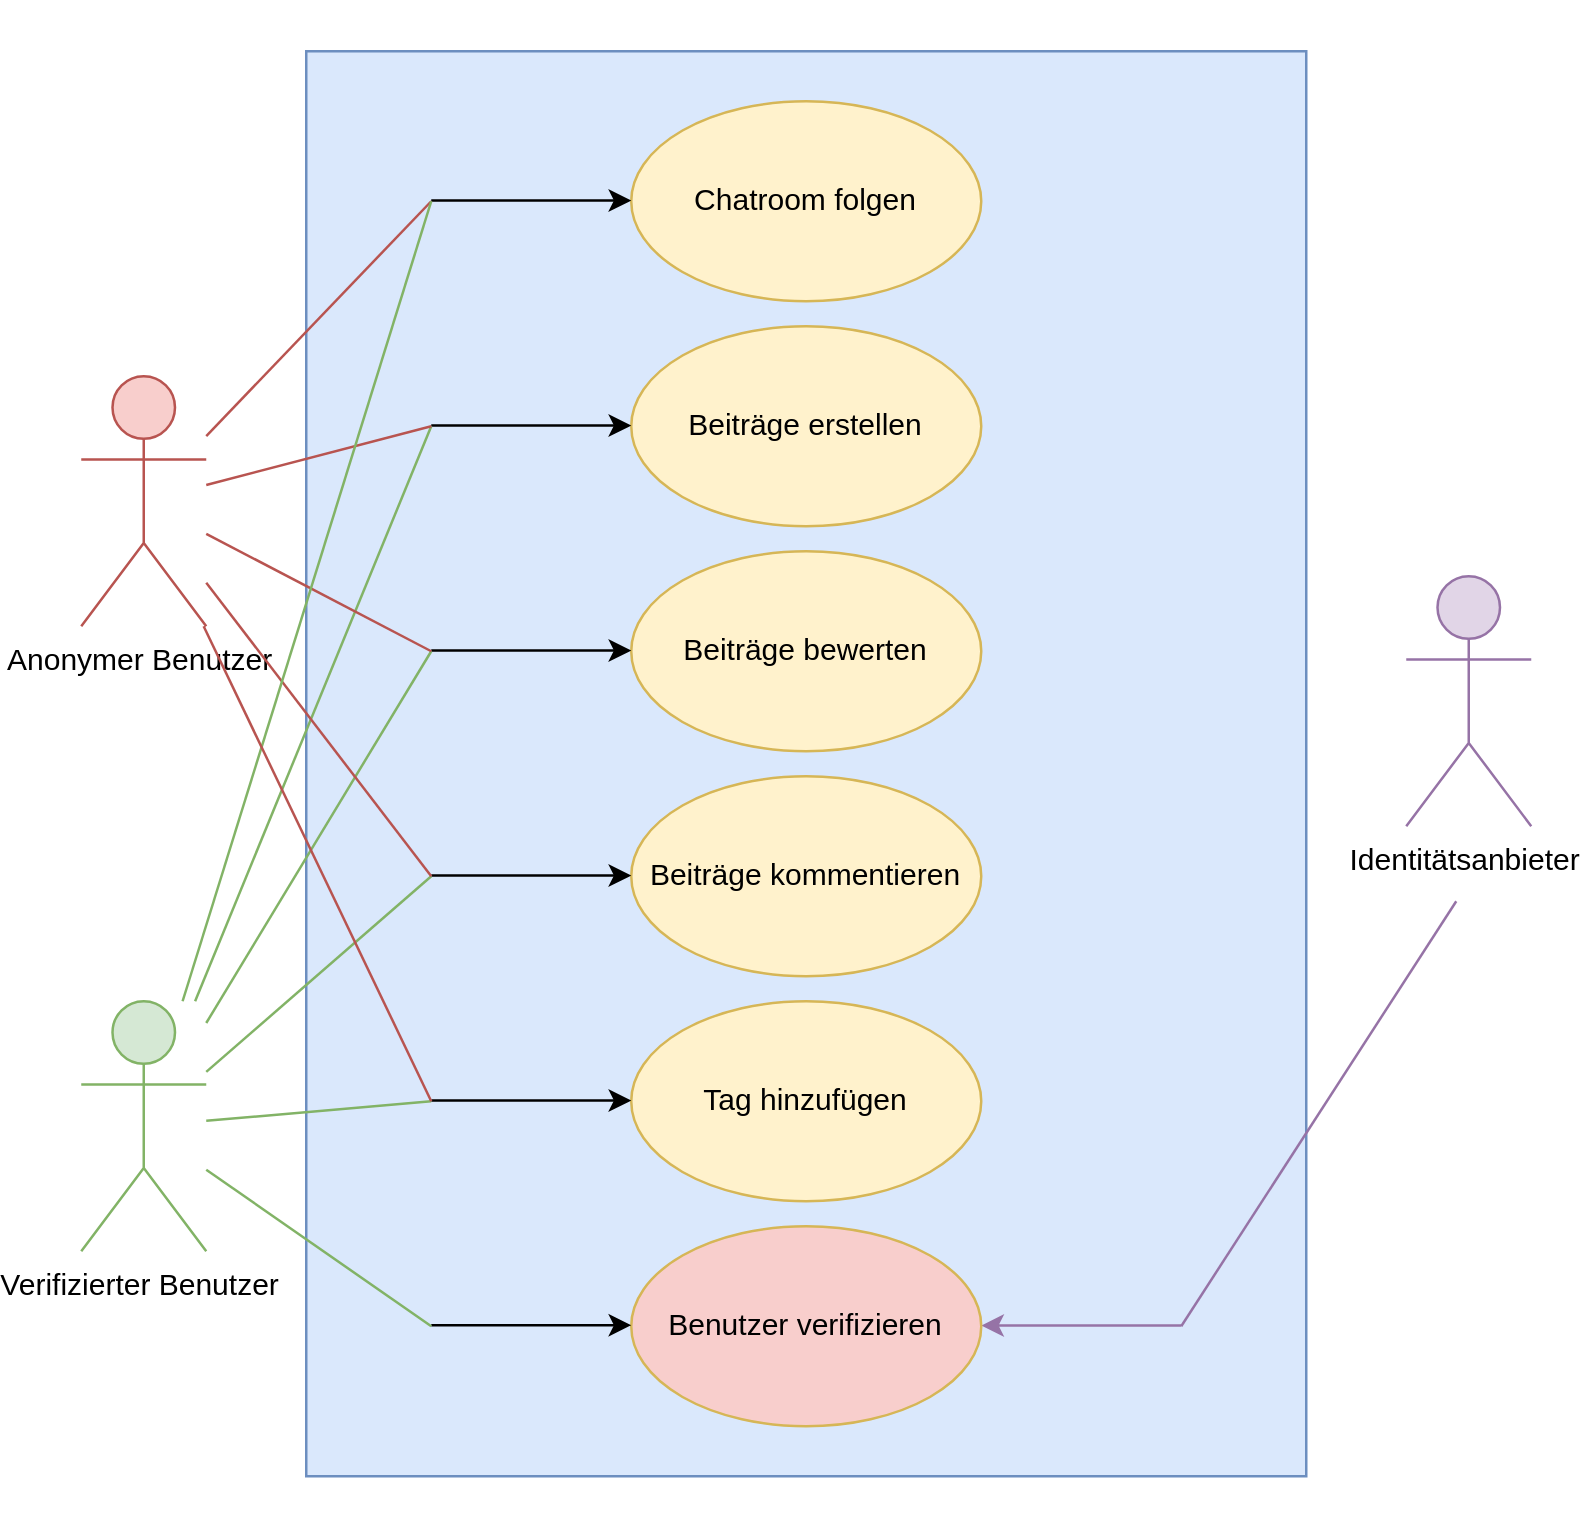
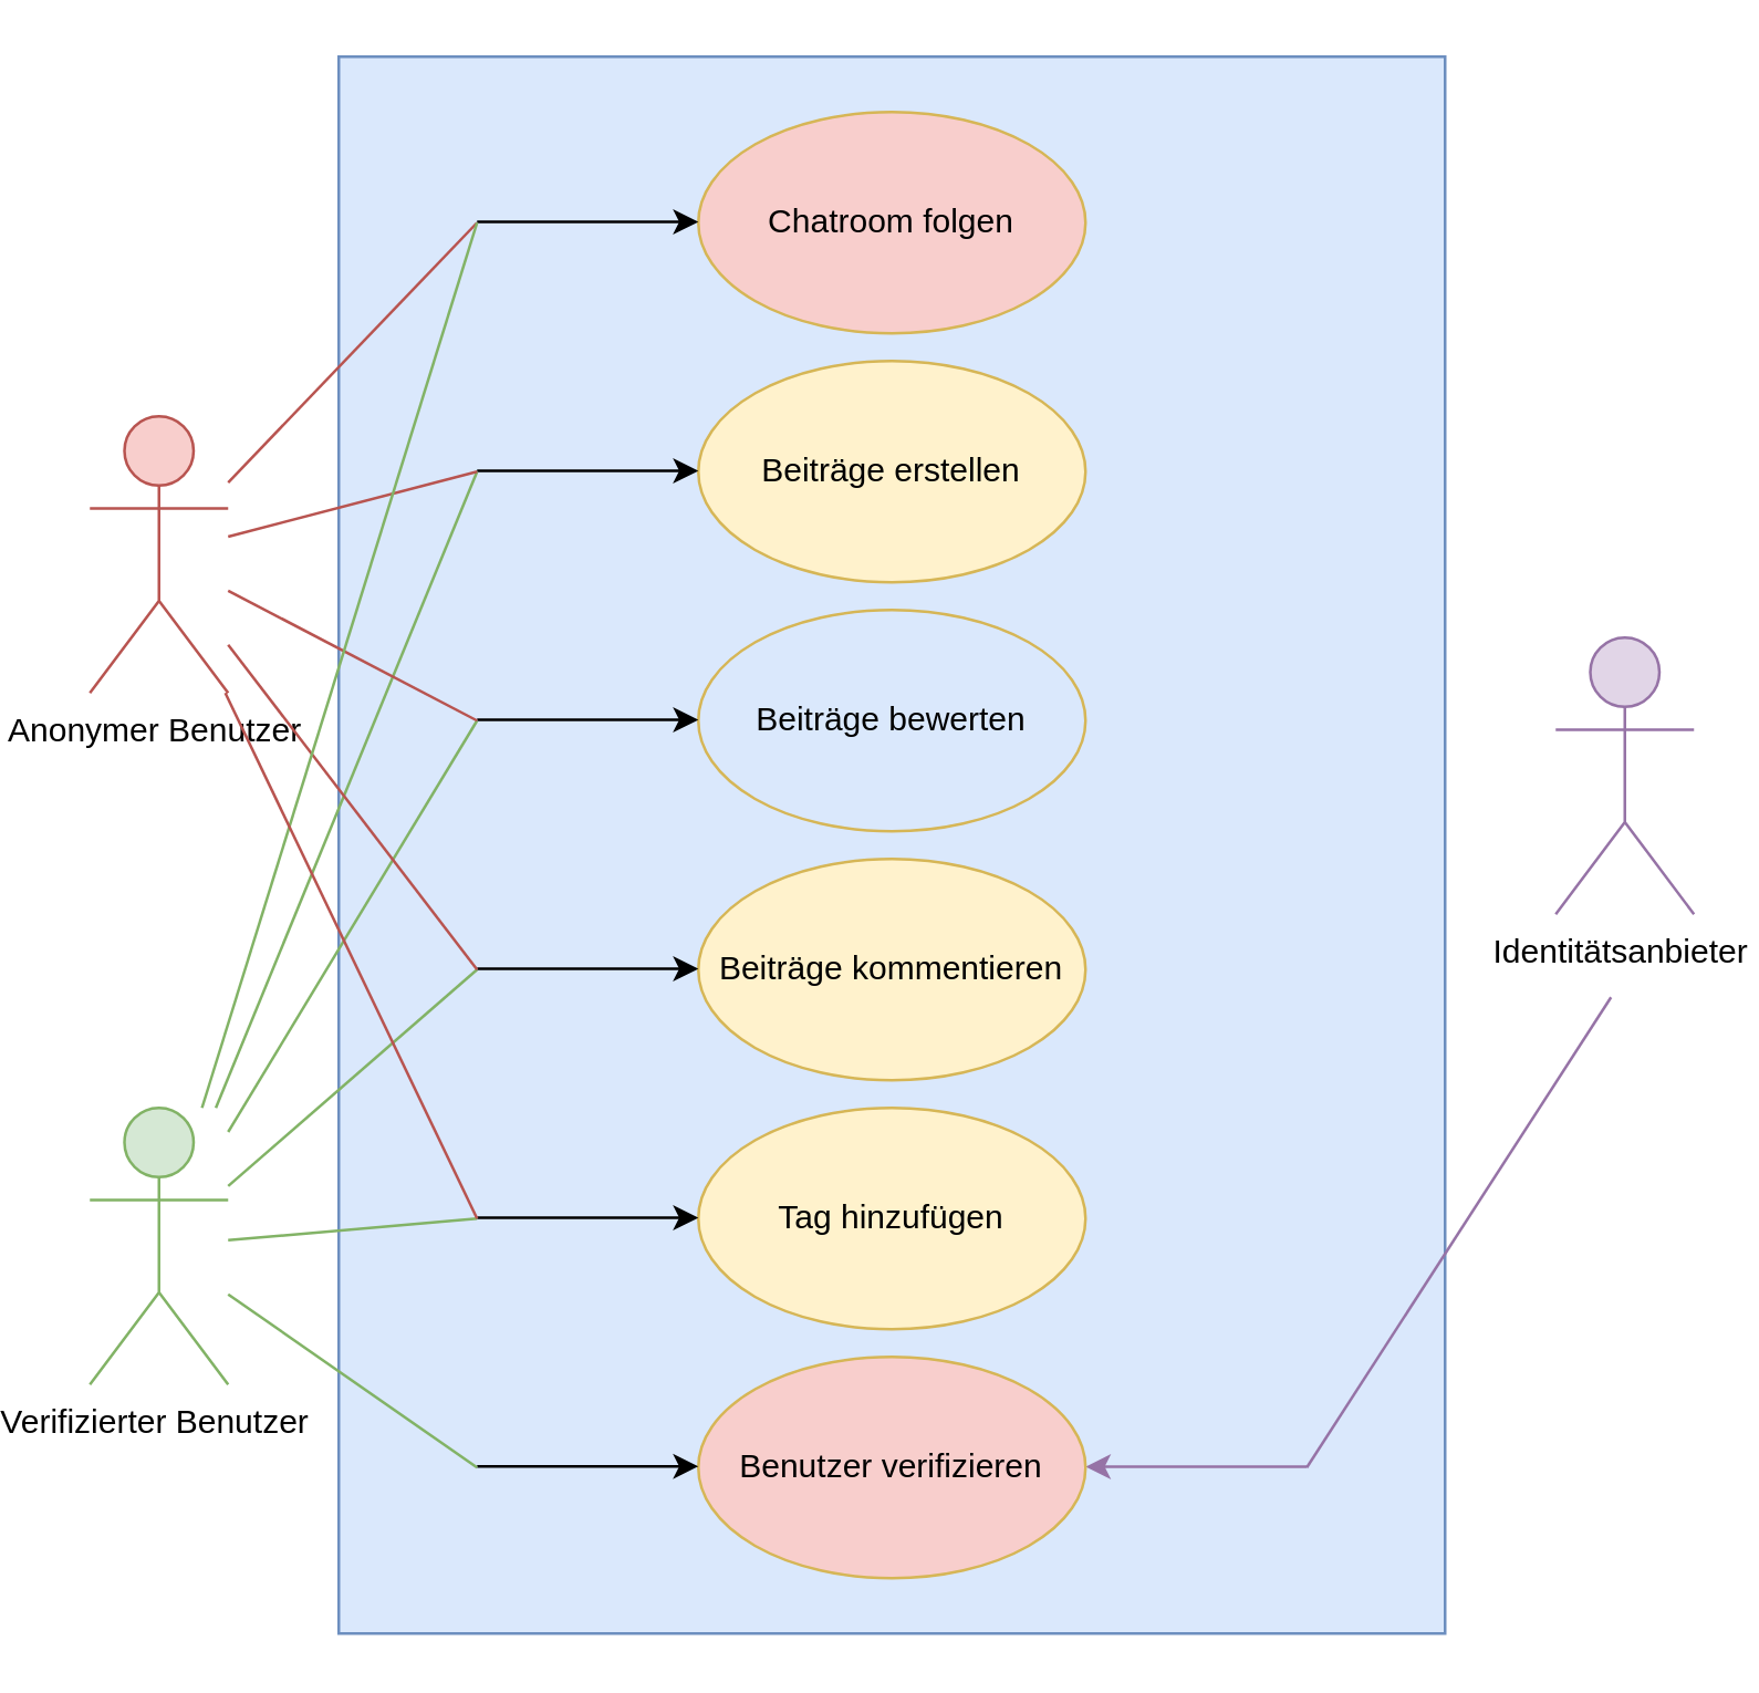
  <mxCell id="0" />
  <mxCell id="1" parent="0" />
  <mxCell id="2" value="" style="rounded=0;whiteSpace=wrap;html=1;fillColor=#dae8fc;strokeColor=#6c8ebf;" parent="1" vertex="1"><mxGeometry x="110" y="20" width="400" height="570" as="geometry" /></mxCell>
  <mxCell id="3" value="Beiträge erstellen" style="ellipse;whiteSpace=wrap;html=1;fillColor=#fff2cc;strokeColor=#d6b656;" parent="1" vertex="1"><mxGeometry x="240" y="130" width="140" height="80" as="geometry" /></mxCell>
- <mxCell id="4" value="Beiträge bewerten" style="ellipse;whiteSpace=wrap;html=1;fillColor=#fff2cc;strokeColor=#d6b656;" parent="1" vertex="1"><mxGeometry x="240" y="220" width="140" height="80" as="geometry" /></mxCell>
+ <mxCell id="4" value="Beiträge bewerten" style="ellipse;whiteSpace=wrap;html=1;fillColor=#dae8fc;strokeColor=#d6b656;" parent="1" vertex="1"><mxGeometry x="240" y="220" width="140" height="80" as="geometry" /></mxCell>
  <mxCell id="5" value="Beiträge kommentieren" style="ellipse;whiteSpace=wrap;html=1;fillColor=#fff2cc;strokeColor=#d6b656;" parent="1" vertex="1"><mxGeometry x="240" y="310" width="140" height="80" as="geometry" /></mxCell>
  <mxCell id="6" value="Tag hinzufügen" style="ellipse;whiteSpace=wrap;html=1;fillColor=#fff2cc;strokeColor=#d6b656;" parent="1" vertex="1"><mxGeometry x="240" y="400" width="140" height="80" as="geometry" /></mxCell>
  <mxCell id="7" value="Identitätsanbieter&amp;nbsp;" style="shape=umlActor;verticalLabelPosition=bottom;verticalAlign=top;html=1;outlineConnect=0;fillColor=#e1d5e7;strokeColor=#9673a6;" parent="1" vertex="1"><mxGeometry x="550" y="230" width="50" height="100" as="geometry" /></mxCell>
  <mxCell id="8" value="Anonymer Benutzer&amp;nbsp;" style="shape=umlActor;verticalLabelPosition=bottom;verticalAlign=top;html=1;outlineConnect=0;fillColor=#f8cecc;strokeColor=#b85450;" parent="1" vertex="1"><mxGeometry x="20" y="150" width="50" height="100" as="geometry" /></mxCell>
  <mxCell id="9" value="Verifizierter Benutzer&amp;nbsp;" style="shape=umlActor;verticalLabelPosition=bottom;verticalAlign=top;html=1;outlineConnect=0;fillColor=#d5e8d4;strokeColor=#82b366;" parent="1" vertex="1"><mxGeometry x="20" y="400" width="50" height="100" as="geometry" /></mxCell>
  <mxCell id="10" value="" style="endArrow=classic;html=1;rounded=0;" parent="1" edge="1"><mxGeometry width="50" height="50" relative="1" as="geometry"><mxPoint x="160" y="169.71" as="sourcePoint" /><mxPoint x="240" y="169.71" as="targetPoint" /></mxGeometry></mxCell>
  <mxCell id="11" value="" style="endArrow=classic;html=1;rounded=0;" parent="1" edge="1"><mxGeometry width="50" height="50" relative="1" as="geometry"><mxPoint x="160" y="259.71" as="sourcePoint" /><mxPoint x="240" y="259.71" as="targetPoint" /></mxGeometry></mxCell>
  <mxCell id="12" value="" style="endArrow=classic;html=1;rounded=0;" parent="1" edge="1"><mxGeometry width="50" height="50" relative="1" as="geometry"><mxPoint x="160" y="349.71" as="sourcePoint" /><mxPoint x="240" y="349.71" as="targetPoint" /></mxGeometry></mxCell>
  <mxCell id="13" value="" style="endArrow=classic;html=1;rounded=0;" parent="1" edge="1"><mxGeometry width="50" height="50" relative="1" as="geometry"><mxPoint x="160" y="439.71" as="sourcePoint" /><mxPoint x="240" y="439.71" as="targetPoint" /></mxGeometry></mxCell>
  <mxCell id="14" value="" style="endArrow=classic;html=1;rounded=0;fillColor=#e1d5e7;strokeColor=#9673a6;" parent="1" edge="1"><mxGeometry width="50" height="50" relative="1" as="geometry"><mxPoint x="460" y="529.71" as="sourcePoint" /><mxPoint x="380" y="529.71" as="targetPoint" /></mxGeometry></mxCell>
  <mxCell id="15" value="" style="endArrow=none;html=1;rounded=0;fillColor=#d5e8d4;strokeColor=#82b366;" parent="1" target="9" edge="1"><mxGeometry width="50" height="50" relative="1" as="geometry"><mxPoint x="160" y="440" as="sourcePoint" /><mxPoint x="210" y="390" as="targetPoint" /></mxGeometry></mxCell>
  <mxCell id="16" value="" style="endArrow=none;html=1;rounded=0;fillColor=#d5e8d4;strokeColor=#82b366;" parent="1" target="9" edge="1"><mxGeometry width="50" height="50" relative="1" as="geometry"><mxPoint x="160" y="350" as="sourcePoint" /><mxPoint x="70" y="380" as="targetPoint" /></mxGeometry></mxCell>
  <mxCell id="17" value="" style="endArrow=none;html=1;rounded=0;fillColor=#d5e8d4;strokeColor=#82b366;" parent="1" target="9" edge="1"><mxGeometry width="50" height="50" relative="1" as="geometry"><mxPoint x="160" y="260" as="sourcePoint" /><mxPoint x="70" y="300" as="targetPoint" /></mxGeometry></mxCell>
  <mxCell id="18" value="" style="endArrow=none;html=1;rounded=0;fillColor=#d5e8d4;strokeColor=#82b366;" parent="1" target="9" edge="1"><mxGeometry width="50" height="50" relative="1" as="geometry"><mxPoint x="160" y="170" as="sourcePoint" /><mxPoint x="80" y="268" as="targetPoint" /></mxGeometry></mxCell>
  <mxCell id="19" value="" style="endArrow=none;html=1;rounded=0;fillColor=#f8cecc;strokeColor=#b85450;" parent="1" target="8" edge="1"><mxGeometry width="50" height="50" relative="1" as="geometry"><mxPoint x="160" y="350" as="sourcePoint" /><mxPoint x="70" y="445" as="targetPoint" /></mxGeometry></mxCell>
  <mxCell id="20" value="" style="endArrow=none;html=1;rounded=0;fillColor=#f8cecc;strokeColor=#b85450;" parent="1" target="8" edge="1"><mxGeometry width="50" height="50" relative="1" as="geometry"><mxPoint x="160" y="260" as="sourcePoint" /><mxPoint x="70" y="150" as="targetPoint" /></mxGeometry></mxCell>
  <mxCell id="21" value="" style="endArrow=none;html=1;rounded=0;fillColor=#f8cecc;strokeColor=#b85450;" parent="1" target="8" edge="1"><mxGeometry width="50" height="50" relative="1" as="geometry"><mxPoint x="160" y="170" as="sourcePoint" /><mxPoint x="60" y="120" as="targetPoint" /></mxGeometry></mxCell>
  <mxCell id="22" value="" style="endArrow=none;html=1;rounded=0;fillColor=#e1d5e7;strokeColor=#9673a6;" parent="1" edge="1"><mxGeometry width="50" height="50" relative="1" as="geometry"><mxPoint x="460" y="530" as="sourcePoint" /><mxPoint x="570" y="360" as="targetPoint" /></mxGeometry></mxCell>
- <mxCell id="23" value="Chatroom folgen" style="ellipse;whiteSpace=wrap;html=1;fillColor=#fff2cc;strokeColor=#d6b656;" parent="1" vertex="1"><mxGeometry x="240" y="40" width="140" height="80" as="geometry" /></mxCell>
+ <mxCell id="23" value="Chatroom folgen" style="ellipse;whiteSpace=wrap;html=1;fillColor=#f8cecc;strokeColor=#d6b656;" parent="1" vertex="1"><mxGeometry x="240" y="40" width="140" height="80" as="geometry" /></mxCell>
  <mxCell id="24" value="" style="endArrow=classic;html=1;rounded=0;" parent="1" edge="1"><mxGeometry width="50" height="50" relative="1" as="geometry"><mxPoint x="160" y="79.71" as="sourcePoint" /><mxPoint x="240" y="79.71" as="targetPoint" /></mxGeometry></mxCell>
  <mxCell id="25" value="" style="endArrow=none;html=1;rounded=0;fillColor=#f8cecc;strokeColor=#b85450;" parent="1" target="8" edge="1"><mxGeometry width="50" height="50" relative="1" as="geometry"><mxPoint x="160" y="80" as="sourcePoint" /><mxPoint x="70" y="120" as="targetPoint" /></mxGeometry></mxCell>
  <mxCell id="26" value="" style="endArrow=none;html=1;rounded=0;fillColor=#d5e8d4;strokeColor=#82b366;" parent="1" target="9" edge="1"><mxGeometry width="50" height="50" relative="1" as="geometry"><mxPoint x="160" y="80" as="sourcePoint" /><mxPoint x="70" y="244.5" as="targetPoint" /></mxGeometry></mxCell>
  <mxCell id="27" value="Benutzer verifizieren" style="ellipse;whiteSpace=wrap;html=1;fillColor=#f8cecc;strokeColor=#d6b656;" parent="1" vertex="1"><mxGeometry x="240" y="490" width="140" height="80" as="geometry" /></mxCell>
  <mxCell id="28" value="" style="endArrow=classic;html=1;rounded=0;" parent="1" edge="1"><mxGeometry width="50" height="50" relative="1" as="geometry"><mxPoint x="160" y="529.58" as="sourcePoint" /><mxPoint x="240" y="529.58" as="targetPoint" /></mxGeometry></mxCell>
  <mxCell id="29" value="" style="endArrow=none;html=1;rounded=0;fillColor=#d5e8d4;strokeColor=#82b366;" parent="1" target="9" edge="1"><mxGeometry width="50" height="50" relative="1" as="geometry"><mxPoint x="160" y="530" as="sourcePoint" /><mxPoint x="70" y="467" as="targetPoint" /></mxGeometry></mxCell>
  <mxCell id="30" value="" style="endArrow=none;html=1;rounded=0;fillColor=#f8cecc;strokeColor=#b85450;" edge="1" parent="1" target="8"><mxGeometry width="50" height="50" relative="1" as="geometry"><mxPoint x="160" y="440" as="sourcePoint" /><mxPoint x="70" y="320" as="targetPoint" /></mxGeometry></mxCell>
